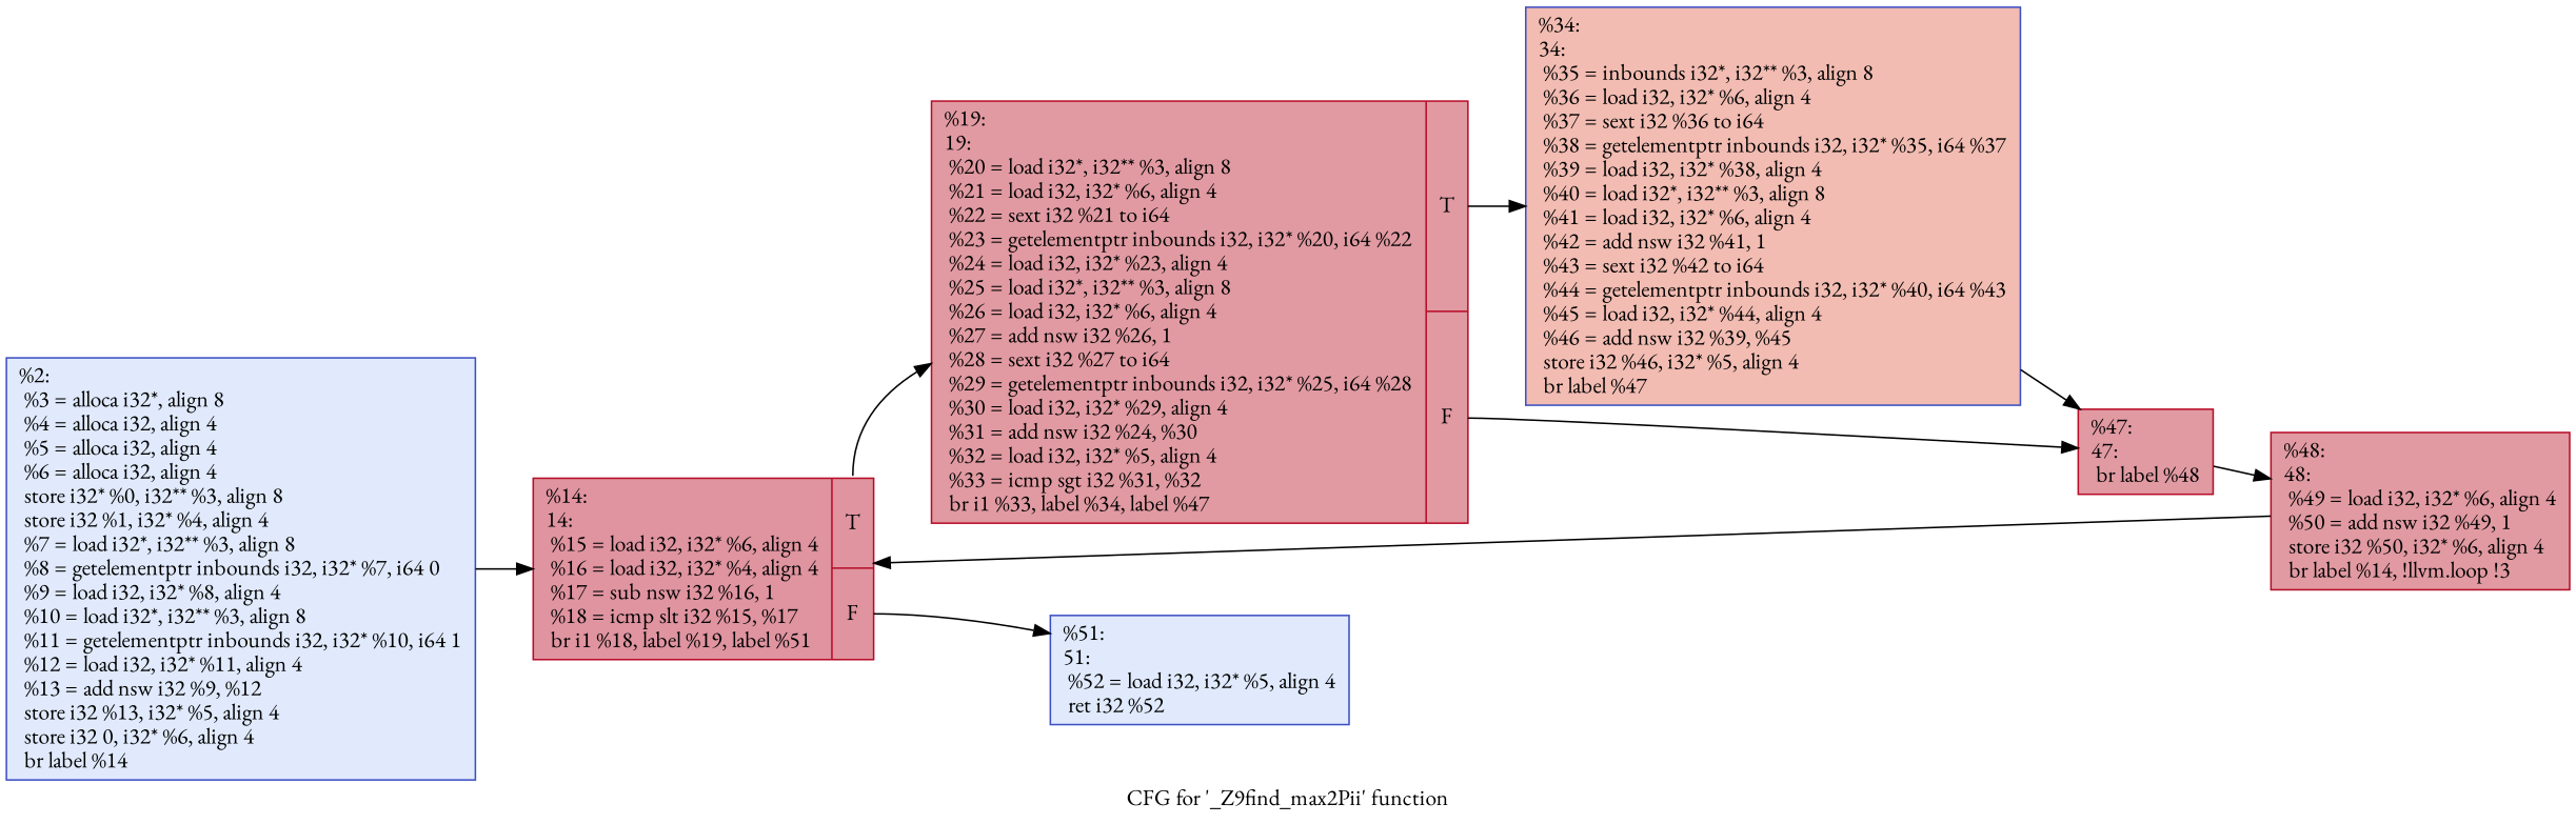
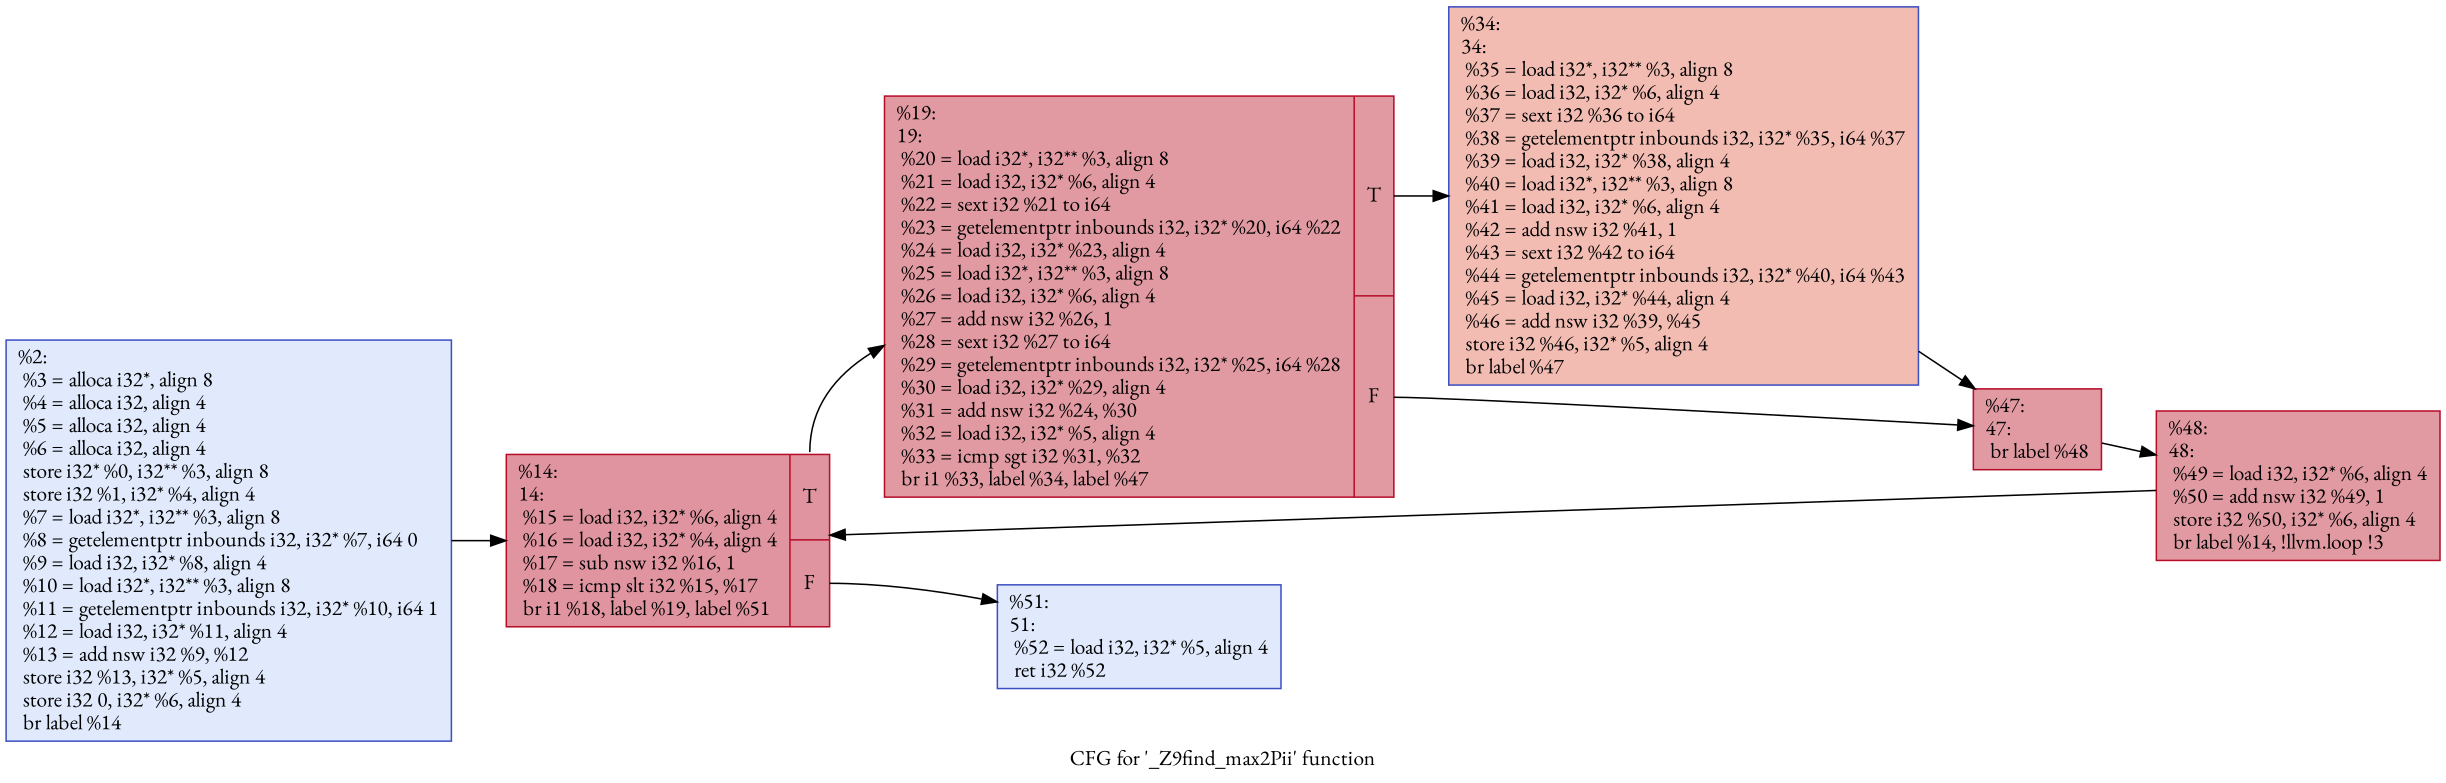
  digraph {
    label="CFG for '_Z9find_max2Pii' function"
    rankdir=LR
    fontname="EB Garamond"
    node [color="#b70d28ff" fillcolor="#bb1b2c70" shape=record style=filled fontname="EB Garamond"]
    edge [fontname="EB Garamond"]
    n1 [color="#3d50c3ff" fillcolor="#b9d0f970" label="{%2:\l  %3 = alloca i32*, align 8\l  %4 = alloca i32, align 4\l  %5 = alloca i32, align 4\l  %6 = alloca i32, align 4\l  store i32* %0, i32** %3, align 8\l  store i32 %1, i32* %4, align 4\l  %7 = load i32*, i32** %3, align 8\l  %8 = getelementptr inbounds i32, i32* %7, i64 0\l  %9 = load i32, i32* %8, align 4\l  %10 = load i32*, i32** %3, align 8\l  %11 = getelementptr inbounds i32, i32* %10, i64 1\l  %12 = load i32, i32* %11, align 4\l  %13 = add nsw i32 %9, %12\l  store i32 %13, i32* %5, align 4\l  store i32 0, i32* %6, align 4\l  br label %14\l}"]
    n2 [fillcolor="#b70d2870" label="{%14:\l14:                                               \l  %15 = load i32, i32* %6, align 4\l  %16 = load i32, i32* %4, align 4\l  %17 = sub nsw i32 %16, 1\l  %18 = icmp slt i32 %15, %17\l  br i1 %18, label %19, label %51\l|{<s0>T|<s1>F}}"]
    n3 [label="{%19:\l19:                                               \l  %20 = load i32*, i32** %3, align 8\l  %21 = load i32, i32* %6, align 4\l  %22 = sext i32 %21 to i64\l  %23 = getelementptr inbounds i32, i32* %20, i64 %22\l  %24 = load i32, i32* %23, align 4\l  %25 = load i32*, i32** %3, align 8\l  %26 = load i32, i32* %6, align 4\l  %27 = add nsw i32 %26, 1\l  %28 = sext i32 %27 to i64\l  %29 = getelementptr inbounds i32, i32* %25, i64 %28\l  %30 = load i32, i32* %29, align 4\l  %31 = add nsw i32 %24, %30\l  %32 = load i32, i32* %5, align 4\l  %33 = icmp sgt i32 %31, %32\l  br i1 %33, label %34, label %47\l|{<s0>T|<s1>F}}"]
    n4 [color="#3d50c3ff" fillcolor="#b9d0f970" label="{%51:\l51:                                               \l  %52 = load i32, i32* %5, align 4\l  ret i32 %52\l}"]
-   n5 [color="#3d50c3ff" fillcolor="#e1675170" label="{%34:\l34:                                               \l  %35 = inbounds i32*, i32** %3, align 8\l  %36 = load i32, i32* %6, align 4\l  %37 = sext i32 %36 to i64\l  %38 = getelementptr inbounds i32, i32* %35, i64 %37\l  %39 = load i32, i32* %38, align 4\l  %40 = load i32*, i32** %3, align 8\l  %41 = load i32, i32* %6, align 4\l  %42 = add nsw i32 %41, 1\l  %43 = sext i32 %42 to i64\l  %44 = getelementptr inbounds i32, i32* %40, i64 %43\l  %45 = load i32, i32* %44, align 4\l  %46 = add nsw i32 %39, %45\l  store i32 %46, i32* %5, align 4\l  br label %47\l}"]
+   n5 [color="#3d50c3ff" fillcolor="#e1675170" label="{%34:\l34:                                               \l  %35 = load i32*, i32** %3, align 8\l  %36 = load i32, i32* %6, align 4\l  %37 = sext i32 %36 to i64\l  %38 = getelementptr inbounds i32, i32* %35, i64 %37\l  %39 = load i32, i32* %38, align 4\l  %40 = load i32*, i32** %3, align 8\l  %41 = load i32, i32* %6, align 4\l  %42 = add nsw i32 %41, 1\l  %43 = sext i32 %42 to i64\l  %44 = getelementptr inbounds i32, i32* %40, i64 %43\l  %45 = load i32, i32* %44, align 4\l  %46 = add nsw i32 %39, %45\l  store i32 %46, i32* %5, align 4\l  br label %47\l}"]
    n6 [label="{%47:\l47:                                               \l  br label %48\l}"]
    n7 [label="{%48:\l48:                                               \l  %49 = load i32, i32* %6, align 4\l  %50 = add nsw i32 %49, 1\l  store i32 %50, i32* %6, align 4\l  br label %14, !llvm.loop !3\l}"]
    n1 -> n2
    n2 -> n3 [tailport=s0]
    n2 -> n4 [tailport=s1]
    n3 -> n5 [tailport=s0]
    n3 -> n6 [tailport=s1]
    n5 -> n6
    n6 -> n7
    n7 -> n2
  }
